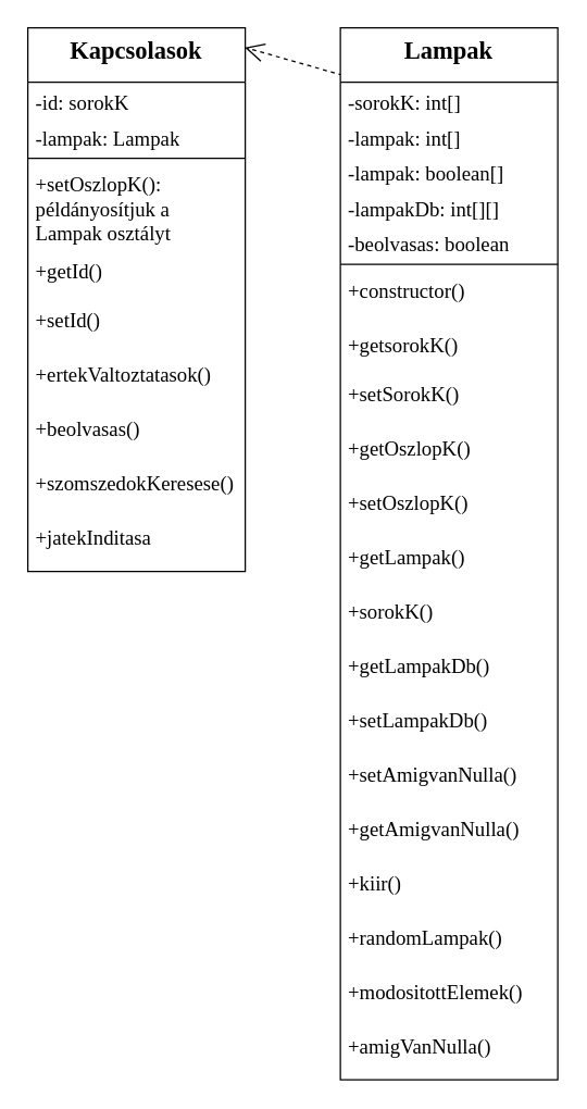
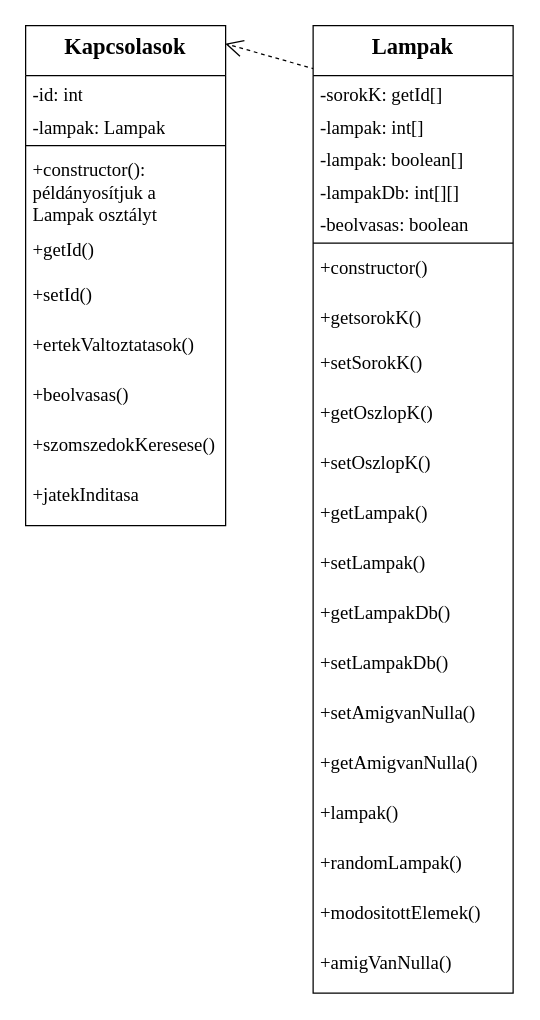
  <mxCell id="0" />
  <mxCell id="1" parent="0" />
  <mxCell id="2" value="Kapcsolasok" style="swimlane;fontStyle=1;align=center;verticalAlign=top;childLayout=stackLayout;horizontal=1;startSize=40;horizontalStack=0;resizeParent=1;resizeParentMax=0;resizeLast=0;collapsible=1;marginBottom=0;whiteSpace=wrap;html=1;fontSize=18;fontFamily=Times New Roman;" vertex="1" parent="1"><mxGeometry x="20" y="20" width="160" height="400" as="geometry" /></mxCell>
- <mxCell id="3" value="-id: sorokK" style="text;strokeColor=none;fillColor=none;align=left;verticalAlign=top;spacingLeft=4;spacingRight=4;overflow=hidden;rotatable=0;points=[[0,0.5],[1,0.5]];portConstraint=eastwest;whiteSpace=wrap;html=1;fontSize=15;fontFamily=Times New Roman;" vertex="1" parent="2"><mxGeometry y="40" width="160" height="26" as="geometry" /></mxCell>
+ <mxCell id="3" value="-id: int" style="text;strokeColor=none;fillColor=none;align=left;verticalAlign=top;spacingLeft=4;spacingRight=4;overflow=hidden;rotatable=0;points=[[0,0.5],[1,0.5]];portConstraint=eastwest;whiteSpace=wrap;html=1;fontSize=15;fontFamily=Times New Roman;" vertex="1" parent="2"><mxGeometry y="40" width="160" height="26" as="geometry" /></mxCell>
  <mxCell id="4" value="-lampak: Lampak" style="text;strokeColor=none;fillColor=none;align=left;verticalAlign=top;spacingLeft=4;spacingRight=4;overflow=hidden;rotatable=0;points=[[0,0.5],[1,0.5]];portConstraint=eastwest;whiteSpace=wrap;html=1;fontSize=15;fontFamily=Times New Roman;" vertex="1" parent="2"><mxGeometry y="66" width="160" height="26" as="geometry" /></mxCell>
  <mxCell id="5" value="" style="line;strokeWidth=1;fillColor=none;align=left;verticalAlign=middle;spacingTop=-1;spacingLeft=3;spacingRight=3;rotatable=0;labelPosition=right;points=[];portConstraint=eastwest;strokeColor=inherit;" vertex="1" parent="2"><mxGeometry y="92" width="160" height="8" as="geometry" /></mxCell>
- <mxCell id="6" value="+setOszlopK(): példányosítjuk a Lampak osztályt" style="text;strokeColor=none;fillColor=none;align=left;verticalAlign=top;spacingLeft=4;spacingRight=4;overflow=hidden;rotatable=0;points=[[0,0.5],[1,0.5]];portConstraint=eastwest;whiteSpace=wrap;html=1;fontFamily=Times New Roman;fontSize=15;" vertex="1" parent="2"><mxGeometry y="100" width="160" height="64" as="geometry" /></mxCell>
+ <mxCell id="6" value="+constructor(): példányosítjuk a Lampak osztályt" style="text;strokeColor=none;fillColor=none;align=left;verticalAlign=top;spacingLeft=4;spacingRight=4;overflow=hidden;rotatable=0;points=[[0,0.5],[1,0.5]];portConstraint=eastwest;whiteSpace=wrap;html=1;fontFamily=Times New Roman;fontSize=15;" vertex="1" parent="2"><mxGeometry y="100" width="160" height="64" as="geometry" /></mxCell>
  <mxCell id="7" value="+getId()" style="text;strokeColor=none;fillColor=none;align=left;verticalAlign=top;spacingLeft=4;spacingRight=4;overflow=hidden;rotatable=0;points=[[0,0.5],[1,0.5]];portConstraint=eastwest;whiteSpace=wrap;html=1;fontFamily=Times New Roman;fontSize=15;" vertex="1" parent="2"><mxGeometry y="164" width="160" height="36" as="geometry" /></mxCell>
  <mxCell id="8" value="+setId()" style="text;strokeColor=none;fillColor=none;align=left;verticalAlign=top;spacingLeft=4;spacingRight=4;overflow=hidden;rotatable=0;points=[[0,0.5],[1,0.5]];portConstraint=eastwest;whiteSpace=wrap;html=1;fontFamily=Times New Roman;fontSize=15;" vertex="1" parent="2"><mxGeometry y="200" width="160" height="40" as="geometry" /></mxCell>
  <mxCell id="9" value="+ertekValtoztatasok()" style="text;strokeColor=none;fillColor=none;align=left;verticalAlign=top;spacingLeft=4;spacingRight=4;overflow=hidden;rotatable=0;points=[[0,0.5],[1,0.5]];portConstraint=eastwest;whiteSpace=wrap;html=1;fontFamily=Times New Roman;fontSize=15;" vertex="1" parent="2"><mxGeometry y="240" width="160" height="40" as="geometry" /></mxCell>
  <mxCell id="10" value="+beolvasas()" style="text;strokeColor=none;fillColor=none;align=left;verticalAlign=top;spacingLeft=4;spacingRight=4;overflow=hidden;rotatable=0;points=[[0,0.5],[1,0.5]];portConstraint=eastwest;whiteSpace=wrap;html=1;fontFamily=Times New Roman;fontSize=15;" vertex="1" parent="2"><mxGeometry y="280" width="160" height="40" as="geometry" /></mxCell>
  <mxCell id="11" value="+szomszedokKeresese()" style="text;strokeColor=none;fillColor=none;align=left;verticalAlign=top;spacingLeft=4;spacingRight=4;overflow=hidden;rotatable=0;points=[[0,0.5],[1,0.5]];portConstraint=eastwest;whiteSpace=wrap;html=1;fontSize=15;fontFamily=Times New Roman;" vertex="1" parent="2"><mxGeometry y="320" width="160" height="40" as="geometry" /></mxCell>
  <mxCell id="12" value="+jatekInditasa" style="text;strokeColor=none;fillColor=none;align=left;verticalAlign=top;spacingLeft=4;spacingRight=4;overflow=hidden;rotatable=0;points=[[0,0.5],[1,0.5]];portConstraint=eastwest;whiteSpace=wrap;html=1;fontSize=15;fontFamily=Times New Roman;" vertex="1" parent="2"><mxGeometry y="360" width="160" height="40" as="geometry" /></mxCell>
  <mxCell id="13" value="" style="endArrow=open;endFill=1;endSize=12;html=1;rounded=0;entryX=0.998;entryY=0.036;entryDx=0;entryDy=0;entryPerimeter=0;exitX=0.01;exitY=0.045;exitDx=0;exitDy=0;exitPerimeter=0;dashed=1;" edge="1" parent="1" source="14" target="2"><mxGeometry width="160" relative="1" as="geometry"><mxPoint x="310" y="160.736" as="sourcePoint" /><mxPoint x="150" y="110" as="targetPoint" /></mxGeometry></mxCell>
  <mxCell id="14" value="Lampak" style="swimlane;fontStyle=1;align=center;verticalAlign=top;childLayout=stackLayout;horizontal=1;startSize=40;horizontalStack=0;resizeParent=1;resizeParentMax=0;resizeLast=0;collapsible=1;marginBottom=0;whiteSpace=wrap;html=1;fontSize=18;fontFamily=Times New Roman;" vertex="1" parent="1"><mxGeometry x="250" y="20" width="160" height="774" as="geometry" /></mxCell>
- <mxCell id="15" value="-sorokK: int[]" style="text;strokeColor=none;fillColor=none;align=left;verticalAlign=top;spacingLeft=4;spacingRight=4;overflow=hidden;rotatable=0;points=[[0,0.5],[1,0.5]];portConstraint=eastwest;whiteSpace=wrap;html=1;fontSize=15;fontFamily=Times New Roman;" vertex="1" parent="14"><mxGeometry y="40" width="160" height="26" as="geometry" /></mxCell>
+ <mxCell id="15" value="-sorokK: getId[]" style="text;strokeColor=none;fillColor=none;align=left;verticalAlign=top;spacingLeft=4;spacingRight=4;overflow=hidden;rotatable=0;points=[[0,0.5],[1,0.5]];portConstraint=eastwest;whiteSpace=wrap;html=1;fontSize=15;fontFamily=Times New Roman;" vertex="1" parent="14"><mxGeometry y="40" width="160" height="26" as="geometry" /></mxCell>
  <mxCell id="16" value="-lampak: int[]" style="text;strokeColor=none;fillColor=none;align=left;verticalAlign=top;spacingLeft=4;spacingRight=4;overflow=hidden;rotatable=0;points=[[0,0.5],[1,0.5]];portConstraint=eastwest;whiteSpace=wrap;html=1;fontSize=15;fontFamily=Times New Roman;" vertex="1" parent="14"><mxGeometry y="66" width="160" height="26" as="geometry" /></mxCell>
  <mxCell id="17" value="-lampak: boolean[]" style="text;strokeColor=none;fillColor=none;align=left;verticalAlign=top;spacingLeft=4;spacingRight=4;overflow=hidden;rotatable=0;points=[[0,0.5],[1,0.5]];portConstraint=eastwest;whiteSpace=wrap;html=1;fontSize=15;fontFamily=Times New Roman;" vertex="1" parent="14"><mxGeometry y="92" width="160" height="26" as="geometry" /></mxCell>
  <mxCell id="18" value="-lampakDb: int[][]" style="text;strokeColor=none;fillColor=none;align=left;verticalAlign=top;spacingLeft=4;spacingRight=4;overflow=hidden;rotatable=0;points=[[0,0.5],[1,0.5]];portConstraint=eastwest;whiteSpace=wrap;html=1;fontSize=15;fontFamily=Times New Roman;" vertex="1" parent="14"><mxGeometry y="118" width="160" height="26" as="geometry" /></mxCell>
  <mxCell id="19" value="-beolvasas: boolean" style="text;strokeColor=none;fillColor=none;align=left;verticalAlign=top;spacingLeft=4;spacingRight=4;overflow=hidden;rotatable=0;points=[[0,0.5],[1,0.5]];portConstraint=eastwest;whiteSpace=wrap;html=1;fontSize=15;fontFamily=Times New Roman;" vertex="1" parent="14"><mxGeometry y="144" width="160" height="26" as="geometry" /></mxCell>
  <mxCell id="20" value="" style="line;strokeWidth=1;fillColor=none;align=left;verticalAlign=middle;spacingTop=-1;spacingLeft=3;spacingRight=3;rotatable=0;labelPosition=right;points=[];portConstraint=eastwest;strokeColor=inherit;" vertex="1" parent="14"><mxGeometry y="170" width="160" height="8" as="geometry" /></mxCell>
  <mxCell id="21" value="+constructor()" style="text;strokeColor=none;fillColor=none;align=left;verticalAlign=top;spacingLeft=4;spacingRight=4;overflow=hidden;rotatable=0;points=[[0,0.5],[1,0.5]];portConstraint=eastwest;whiteSpace=wrap;html=1;fontFamily=Times New Roman;fontSize=15;" vertex="1" parent="14"><mxGeometry y="178" width="160" height="40" as="geometry" /></mxCell>
  <mxCell id="22" value="+getsorokK()" style="text;strokeColor=none;fillColor=none;align=left;verticalAlign=top;spacingLeft=4;spacingRight=4;overflow=hidden;rotatable=0;points=[[0,0.5],[1,0.5]];portConstraint=eastwest;whiteSpace=wrap;html=1;fontFamily=Times New Roman;fontSize=15;" vertex="1" parent="14"><mxGeometry y="218" width="160" height="36" as="geometry" /></mxCell>
  <mxCell id="23" value="+setSorokK()" style="text;strokeColor=none;fillColor=none;align=left;verticalAlign=top;spacingLeft=4;spacingRight=4;overflow=hidden;rotatable=0;points=[[0,0.5],[1,0.5]];portConstraint=eastwest;whiteSpace=wrap;html=1;fontFamily=Times New Roman;fontSize=15;" vertex="1" parent="14"><mxGeometry y="254" width="160" height="40" as="geometry" /></mxCell>
  <mxCell id="24" value="+getOszlopK()" style="text;strokeColor=none;fillColor=none;align=left;verticalAlign=top;spacingLeft=4;spacingRight=4;overflow=hidden;rotatable=0;points=[[0,0.5],[1,0.5]];portConstraint=eastwest;whiteSpace=wrap;html=1;fontFamily=Times New Roman;fontSize=15;" vertex="1" parent="14"><mxGeometry y="294" width="160" height="40" as="geometry" /></mxCell>
  <mxCell id="25" value="+setOszlopK()" style="text;strokeColor=none;fillColor=none;align=left;verticalAlign=top;spacingLeft=4;spacingRight=4;overflow=hidden;rotatable=0;points=[[0,0.5],[1,0.5]];portConstraint=eastwest;whiteSpace=wrap;html=1;fontFamily=Times New Roman;fontSize=15;" vertex="1" parent="14"><mxGeometry y="334" width="160" height="40" as="geometry" /></mxCell>
  <mxCell id="26" value="+getLampak()" style="text;strokeColor=none;fillColor=none;align=left;verticalAlign=top;spacingLeft=4;spacingRight=4;overflow=hidden;rotatable=0;points=[[0,0.5],[1,0.5]];portConstraint=eastwest;whiteSpace=wrap;html=1;fontSize=15;fontFamily=Times New Roman;" vertex="1" parent="14"><mxGeometry y="374" width="160" height="40" as="geometry" /></mxCell>
- <mxCell id="27" value="+sorokK()" style="text;strokeColor=none;fillColor=none;align=left;verticalAlign=top;spacingLeft=4;spacingRight=4;overflow=hidden;rotatable=0;points=[[0,0.5],[1,0.5]];portConstraint=eastwest;whiteSpace=wrap;html=1;fontSize=15;fontFamily=Times New Roman;" vertex="1" parent="14"><mxGeometry y="414" width="160" height="40" as="geometry" /></mxCell>
+ <mxCell id="27" value="+setLampak()" style="text;strokeColor=none;fillColor=none;align=left;verticalAlign=top;spacingLeft=4;spacingRight=4;overflow=hidden;rotatable=0;points=[[0,0.5],[1,0.5]];portConstraint=eastwest;whiteSpace=wrap;html=1;fontSize=15;fontFamily=Times New Roman;" vertex="1" parent="14"><mxGeometry y="414" width="160" height="40" as="geometry" /></mxCell>
  <mxCell id="28" value="+getLampakDb()" style="text;strokeColor=none;fillColor=none;align=left;verticalAlign=top;spacingLeft=4;spacingRight=4;overflow=hidden;rotatable=0;points=[[0,0.5],[1,0.5]];portConstraint=eastwest;whiteSpace=wrap;html=1;fontSize=15;fontFamily=Times New Roman;" vertex="1" parent="14"><mxGeometry y="454" width="160" height="40" as="geometry" /></mxCell>
  <mxCell id="29" value="+setLampakDb()" style="text;strokeColor=none;fillColor=none;align=left;verticalAlign=top;spacingLeft=4;spacingRight=4;overflow=hidden;rotatable=0;points=[[0,0.5],[1,0.5]];portConstraint=eastwest;whiteSpace=wrap;html=1;fontSize=15;fontFamily=Times New Roman;" vertex="1" parent="14"><mxGeometry y="494" width="160" height="40" as="geometry" /></mxCell>
  <mxCell id="30" value="+setAmigvanNulla()" style="text;strokeColor=none;fillColor=none;align=left;verticalAlign=top;spacingLeft=4;spacingRight=4;overflow=hidden;rotatable=0;points=[[0,0.5],[1,0.5]];portConstraint=eastwest;whiteSpace=wrap;html=1;fontSize=15;fontFamily=Times New Roman;" vertex="1" parent="14"><mxGeometry y="534" width="160" height="40" as="geometry" /></mxCell>
  <mxCell id="31" value="+getAmigvanNulla()" style="text;strokeColor=none;fillColor=none;align=left;verticalAlign=top;spacingLeft=4;spacingRight=4;overflow=hidden;rotatable=0;points=[[0,0.5],[1,0.5]];portConstraint=eastwest;whiteSpace=wrap;html=1;fontSize=15;fontFamily=Times New Roman;" vertex="1" parent="14"><mxGeometry y="574" width="160" height="40" as="geometry" /></mxCell>
- <mxCell id="32" value="+kiir()" style="text;strokeColor=none;fillColor=none;align=left;verticalAlign=top;spacingLeft=4;spacingRight=4;overflow=hidden;rotatable=0;points=[[0,0.5],[1,0.5]];portConstraint=eastwest;whiteSpace=wrap;html=1;fontSize=15;fontFamily=Times New Roman;" vertex="1" parent="14"><mxGeometry y="614" width="160" height="40" as="geometry" /></mxCell>
+ <mxCell id="32" value="+lampak()" style="text;strokeColor=none;fillColor=none;align=left;verticalAlign=top;spacingLeft=4;spacingRight=4;overflow=hidden;rotatable=0;points=[[0,0.5],[1,0.5]];portConstraint=eastwest;whiteSpace=wrap;html=1;fontSize=15;fontFamily=Times New Roman;" vertex="1" parent="14"><mxGeometry y="614" width="160" height="40" as="geometry" /></mxCell>
  <mxCell id="33" value="+randomLampak()" style="text;strokeColor=none;fillColor=none;align=left;verticalAlign=top;spacingLeft=4;spacingRight=4;overflow=hidden;rotatable=0;points=[[0,0.5],[1,0.5]];portConstraint=eastwest;whiteSpace=wrap;html=1;fontSize=15;fontFamily=Times New Roman;" vertex="1" parent="14"><mxGeometry y="654" width="160" height="40" as="geometry" /></mxCell>
  <mxCell id="34" value="+modositottElemek()" style="text;strokeColor=none;fillColor=none;align=left;verticalAlign=top;spacingLeft=4;spacingRight=4;overflow=hidden;rotatable=0;points=[[0,0.5],[1,0.5]];portConstraint=eastwest;whiteSpace=wrap;html=1;fontSize=15;fontFamily=Times New Roman;" vertex="1" parent="14"><mxGeometry y="694" width="160" height="40" as="geometry" /></mxCell>
  <mxCell id="35" value="+amigVanNulla()" style="text;strokeColor=none;fillColor=none;align=left;verticalAlign=top;spacingLeft=4;spacingRight=4;overflow=hidden;rotatable=0;points=[[0,0.5],[1,0.5]];portConstraint=eastwest;whiteSpace=wrap;html=1;fontSize=15;fontFamily=Times New Roman;" vertex="1" parent="14"><mxGeometry y="734" width="160" height="40" as="geometry" /></mxCell>
